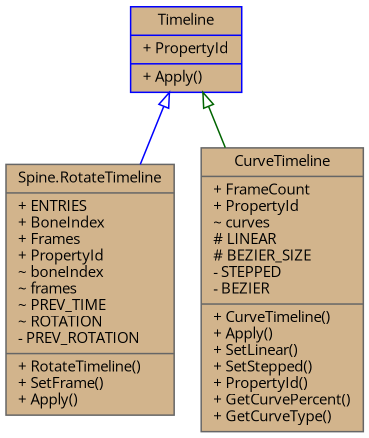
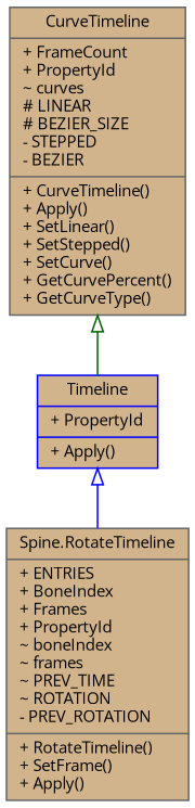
  digraph {
    fontname="Open Sans"
    node [color=gray40 fillcolor=tan fontname="Open Sans" fontsize=10 shape=record style=filled]
    edge [arrowtail=onormal dir=back fontname="Open Sans" fontsize=10 labelfontname=Helvetica labelfontsize=10 style=solid]
    n1 [fontcolor=black height=0.2 label="{Spine.RotateTimeline\n|+ ENTRIES\l+ BoneIndex\l+ Frames\l+ PropertyId\l~ boneIndex\l~ frames\l~ PREV_TIME\l~ ROTATION\l- PREV_ROTATION\l|+ RotateTimeline()\l+ SetFrame()\l+ Apply()\l}" width=0.4]
-   n2 [height=0.2 label="{CurveTimeline\n|+ FrameCount\l+ PropertyId\l~ curves\l# LINEAR\l# BEZIER_SIZE\l- STEPPED\l- BEZIER\l|+ CurveTimeline()\l+ Apply()\l+ SetLinear()\l+ SetStepped()\l+ PropertyId()\l+ GetCurvePercent()\l+ GetCurveType()\l}" width=0.4]
+   n2 [height=0.2 label="{CurveTimeline\n|+ FrameCount\l+ PropertyId\l~ curves\l# LINEAR\l# BEZIER_SIZE\l- STEPPED\l- BEZIER\l|+ CurveTimeline()\l+ Apply()\l+ SetLinear()\l+ SetStepped()\l+ SetCurve()\l+ GetCurvePercent()\l+ GetCurveType()\l}" width=0.4]
    n3 [color=blue height=0.2 label="{Timeline\n|+ PropertyId\l|+ Apply()\l}" width=0.4]
    n3 -> n1 [color=blue]
-   n3 -> n2 [color=darkgreen]
+   n2 -> n3 [color=darkgreen]
  }
